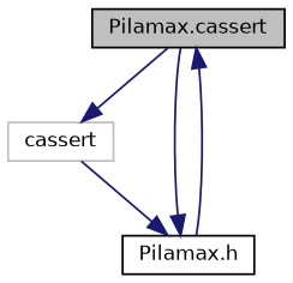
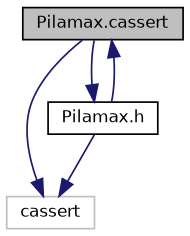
  digraph {
    node [color=black fillcolor=white fontname=Helvetica fontsize=10 shape=record style=filled]
    edge [color=midnightblue fontname=Helvetica fontsize=10 labelfontname=Helvetica labelfontsize=10 style=solid]
    n1 [fillcolor=grey75 fontcolor=black height=0.2 label="Pilamax.cassert" width=0.4]
    n2 [color=grey75 height=0.2 label=cassert width=0.4]
    n3 [height=0.2 label="Pilamax.h" width=0.4]
    n1 -> n2
    n1 -> n3
    n3 -> n1
-   n2 -> n3
+   n3 -> n2
  }
